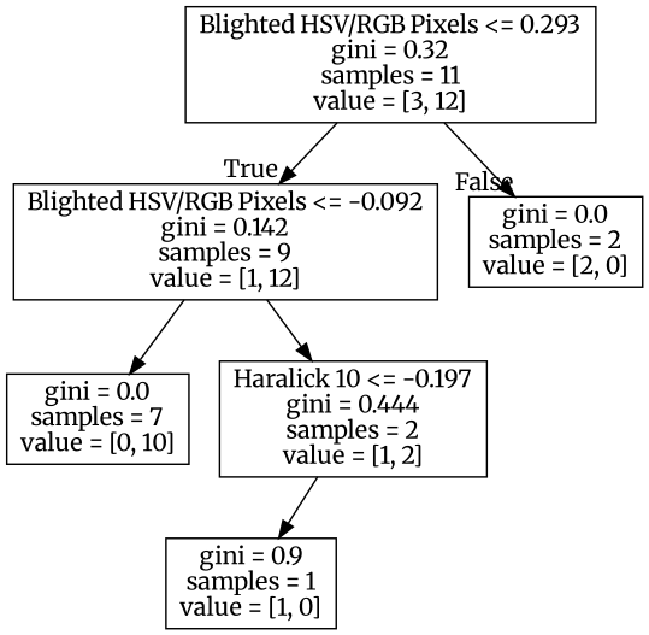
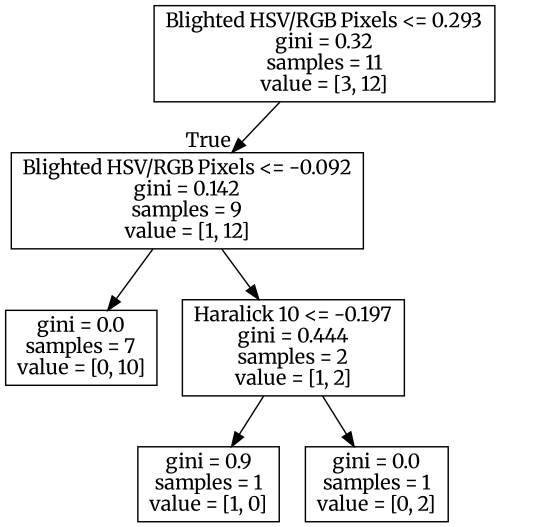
  digraph {
    fontname=Merriweather
    node [fontname=Merriweather shape=box]
    edge [fontname=Merriweather]
    n1 [label="Blighted HSV/RGB Pixels <= 0.293\ngini = 0.32\nsamples = 11\nvalue = [3, 12]"]
    n2 [label="Blighted HSV/RGB Pixels <= -0.092\ngini = 0.142\nsamples = 9\nvalue = [1, 12]"]
-   n3 [label="gini = 0.0\nsamples = 2\nvalue = [2, 0]"]
    n4 [label="gini = 0.0\nsamples = 7\nvalue = [0, 10]"]
    n5 [label="Haralick 10 <= -0.197\ngini = 0.444\nsamples = 2\nvalue = [1, 2]"]
    n6 [label="gini = 0.9\nsamples = 1\nvalue = [1, 0]"]
+   n7 [label="gini = 0.0\nsamples = 1\nvalue = [0, 2]"]
    n1 -> n2 [headlabel=True labelangle=45 labeldistance=2.5]
-   n1 -> n3 [headlabel=False labelangle=-45 labeldistance=2.5]
    n2 -> n4
    n2 -> n5
    n5 -> n6
+   n5 -> n7
  }
